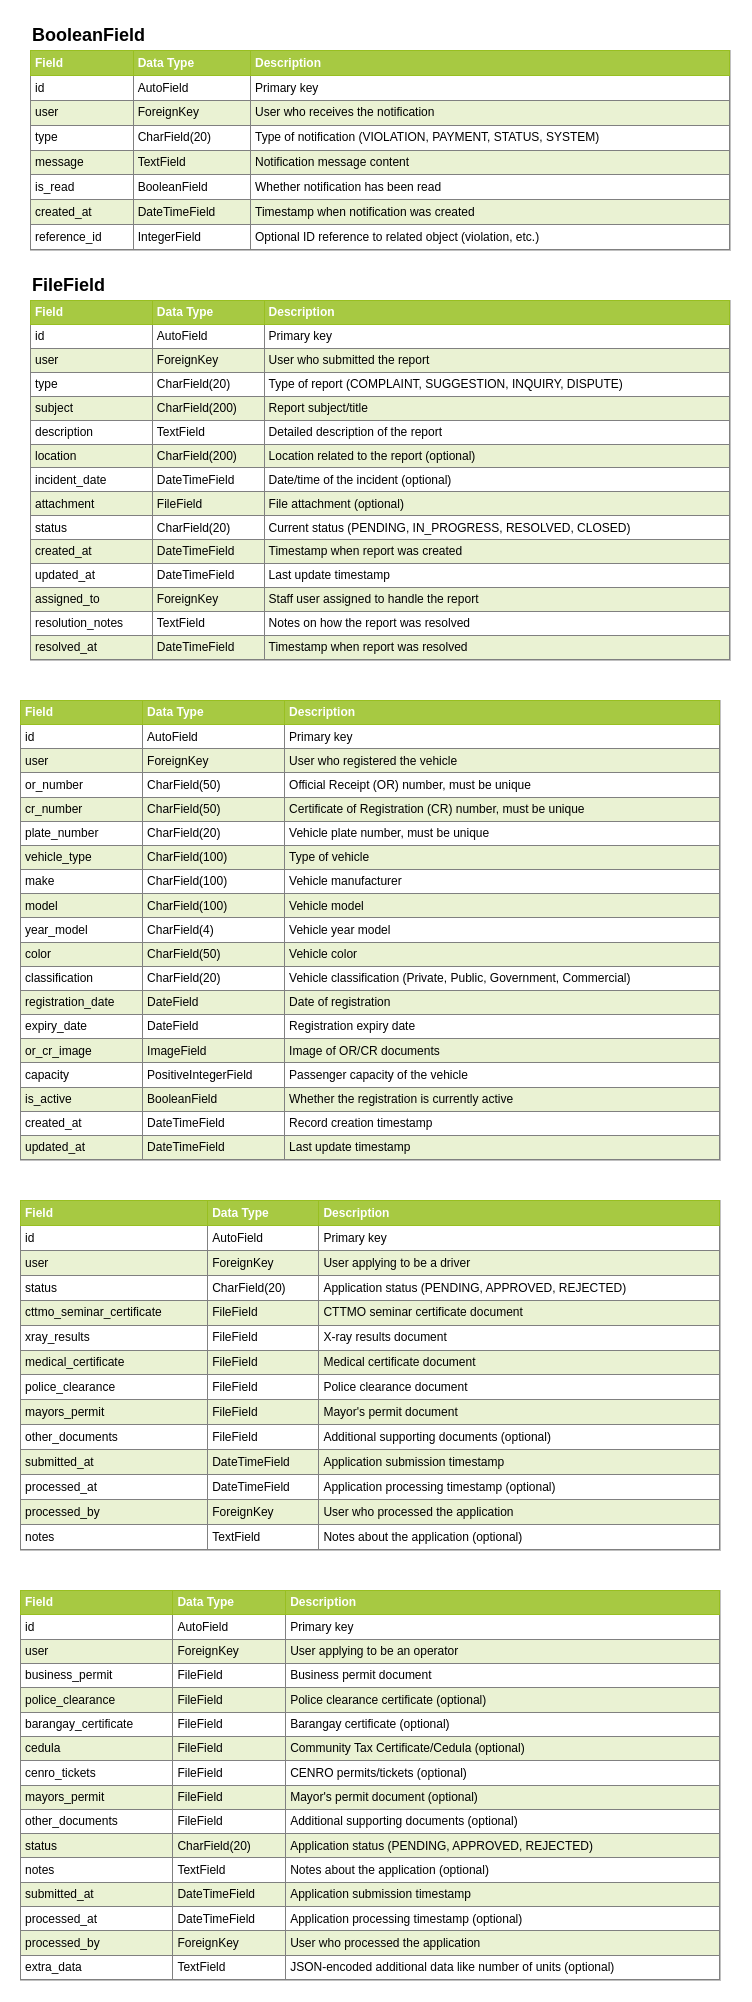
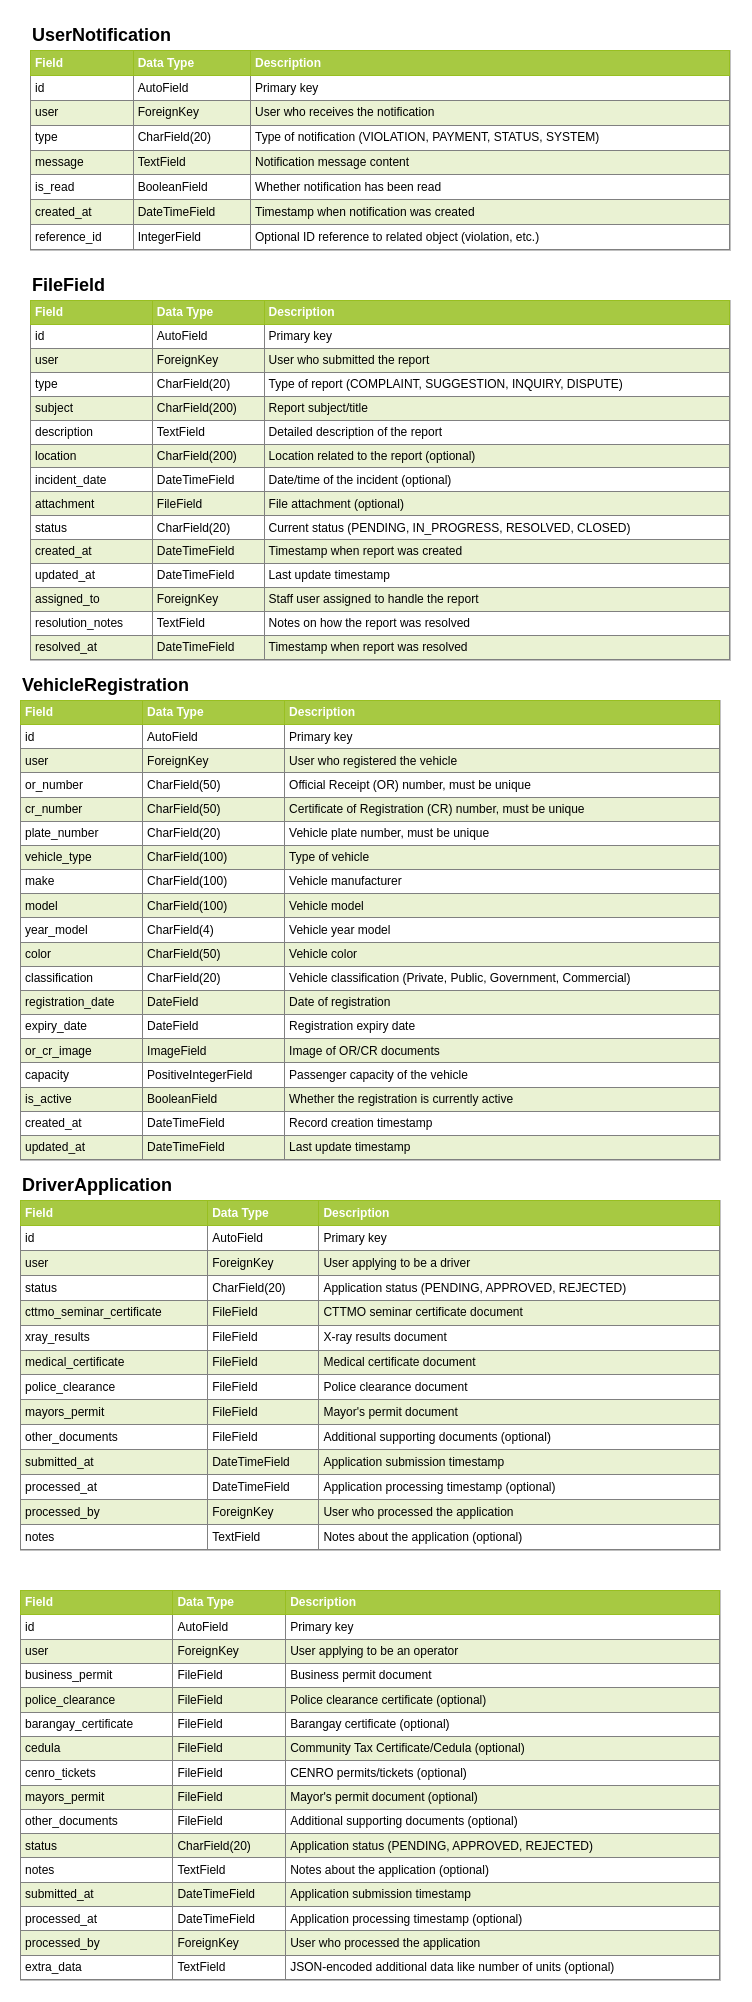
  <mxCell id="0" />
  <mxCell id="1" parent="0" />
- <mxCell id="2" value="&lt;h2&gt;BooleanField&lt;/h2&gt;" style="text;html=1;strokeColor=none;fillColor=none;align=left;verticalAlign=middle;whiteSpace=wrap;rounded=0;fontStyle=1" parent="1" vertex="1"><mxGeometry x="30" y="20" width="200" height="30" as="geometry" /></mxCell>
+ <mxCell id="2" value="&lt;h2&gt;UserNotification&lt;/h2&gt;" style="text;html=1;strokeColor=none;fillColor=none;align=left;verticalAlign=middle;whiteSpace=wrap;rounded=0;fontStyle=1" parent="1" vertex="1"><mxGeometry x="30" y="20" width="200" height="30" as="geometry" /></mxCell>
  <mxCell id="3" value="&lt;table border=&quot;1&quot; width=&quot;100%&quot; cellpadding=&quot;4&quot; style=&quot;width: 100%; height: 100%; border-collapse: collapse;&quot;&gt;&lt;tr style=&quot;background-color: #A7C942; color: #ffffff; border: 1px solid #98bf21;&quot;&gt;&lt;th align=&quot;left&quot;&gt;Field&lt;/th&gt;&lt;th align=&quot;left&quot;&gt;Data Type&lt;/th&gt;&lt;th align=&quot;left&quot;&gt;Description&lt;/th&gt;&lt;/tr&gt;&lt;tr&gt;&lt;td&gt;id&lt;/td&gt;&lt;td&gt;AutoField&lt;/td&gt;&lt;td&gt;Primary key&lt;/td&gt;&lt;/tr&gt;&lt;tr style=&quot;background-color: #EAF2D3;&quot;&gt;&lt;td&gt;user&lt;/td&gt;&lt;td&gt;ForeignKey&lt;/td&gt;&lt;td&gt;User who receives the notification&lt;/td&gt;&lt;/tr&gt;&lt;tr&gt;&lt;td&gt;type&lt;/td&gt;&lt;td&gt;CharField(20)&lt;/td&gt;&lt;td&gt;Type of notification (VIOLATION, PAYMENT, STATUS, SYSTEM)&lt;/td&gt;&lt;/tr&gt;&lt;tr style=&quot;background-color: #EAF2D3;&quot;&gt;&lt;td&gt;message&lt;/td&gt;&lt;td&gt;TextField&lt;/td&gt;&lt;td&gt;Notification message content&lt;/td&gt;&lt;/tr&gt;&lt;tr&gt;&lt;td&gt;is_read&lt;/td&gt;&lt;td&gt;BooleanField&lt;/td&gt;&lt;td&gt;Whether notification has been read&lt;/td&gt;&lt;/tr&gt;&lt;tr style=&quot;background-color: #EAF2D3;&quot;&gt;&lt;td&gt;created_at&lt;/td&gt;&lt;td&gt;DateTimeField&lt;/td&gt;&lt;td&gt;Timestamp when notification was created&lt;/td&gt;&lt;/tr&gt;&lt;tr&gt;&lt;td&gt;reference_id&lt;/td&gt;&lt;td&gt;IntegerField&lt;/td&gt;&lt;td&gt;Optional ID reference to related object (violation, etc.)&lt;/td&gt;&lt;/tr&gt;&lt;/table&gt;" style="text;html=1;strokeColor=#c0c0c0;fillColor=#ffffff;overflow=fill;rounded=0;" parent="1" vertex="1"><mxGeometry x="30" y="50" width="700" height="200" as="geometry" /></mxCell>
  <mxCell id="4" value="&lt;h2&gt;FileField&lt;/h2&gt;" style="text;html=1;strokeColor=none;fillColor=none;align=left;verticalAlign=middle;whiteSpace=wrap;rounded=0;fontStyle=1" parent="1" vertex="1"><mxGeometry x="30" y="270" width="200" height="30" as="geometry" /></mxCell>
  <mxCell id="5" value="&lt;table border=&quot;1&quot; width=&quot;100%&quot; cellpadding=&quot;4&quot; style=&quot;width: 100%; height: 100%; border-collapse: collapse;&quot;&gt;&lt;tr style=&quot;background-color: #A7C942; color: #ffffff; border: 1px solid #98bf21;&quot;&gt;&lt;th align=&quot;left&quot;&gt;Field&lt;/th&gt;&lt;th align=&quot;left&quot;&gt;Data Type&lt;/th&gt;&lt;th align=&quot;left&quot;&gt;Description&lt;/th&gt;&lt;/tr&gt;&lt;tr&gt;&lt;td&gt;id&lt;/td&gt;&lt;td&gt;AutoField&lt;/td&gt;&lt;td&gt;Primary key&lt;/td&gt;&lt;/tr&gt;&lt;tr style=&quot;background-color: #EAF2D3;&quot;&gt;&lt;td&gt;user&lt;/td&gt;&lt;td&gt;ForeignKey&lt;/td&gt;&lt;td&gt;User who submitted the report&lt;/td&gt;&lt;/tr&gt;&lt;tr&gt;&lt;td&gt;type&lt;/td&gt;&lt;td&gt;CharField(20)&lt;/td&gt;&lt;td&gt;Type of report (COMPLAINT, SUGGESTION, INQUIRY, DISPUTE)&lt;/td&gt;&lt;/tr&gt;&lt;tr style=&quot;background-color: #EAF2D3;&quot;&gt;&lt;td&gt;subject&lt;/td&gt;&lt;td&gt;CharField(200)&lt;/td&gt;&lt;td&gt;Report subject/title&lt;/td&gt;&lt;/tr&gt;&lt;tr&gt;&lt;td&gt;description&lt;/td&gt;&lt;td&gt;TextField&lt;/td&gt;&lt;td&gt;Detailed description of the report&lt;/td&gt;&lt;/tr&gt;&lt;tr style=&quot;background-color: #EAF2D3;&quot;&gt;&lt;td&gt;location&lt;/td&gt;&lt;td&gt;CharField(200)&lt;/td&gt;&lt;td&gt;Location related to the report (optional)&lt;/td&gt;&lt;/tr&gt;&lt;tr&gt;&lt;td&gt;incident_date&lt;/td&gt;&lt;td&gt;DateTimeField&lt;/td&gt;&lt;td&gt;Date/time of the incident (optional)&lt;/td&gt;&lt;/tr&gt;&lt;tr style=&quot;background-color: #EAF2D3;&quot;&gt;&lt;td&gt;attachment&lt;/td&gt;&lt;td&gt;FileField&lt;/td&gt;&lt;td&gt;File attachment (optional)&lt;/td&gt;&lt;/tr&gt;&lt;tr&gt;&lt;td&gt;status&lt;/td&gt;&lt;td&gt;CharField(20)&lt;/td&gt;&lt;td&gt;Current status (PENDING, IN_PROGRESS, RESOLVED, CLOSED)&lt;/td&gt;&lt;/tr&gt;&lt;tr style=&quot;background-color: #EAF2D3;&quot;&gt;&lt;td&gt;created_at&lt;/td&gt;&lt;td&gt;DateTimeField&lt;/td&gt;&lt;td&gt;Timestamp when report was created&lt;/td&gt;&lt;/tr&gt;&lt;tr&gt;&lt;td&gt;updated_at&lt;/td&gt;&lt;td&gt;DateTimeField&lt;/td&gt;&lt;td&gt;Last update timestamp&lt;/td&gt;&lt;/tr&gt;&lt;tr style=&quot;background-color: #EAF2D3;&quot;&gt;&lt;td&gt;assigned_to&lt;/td&gt;&lt;td&gt;ForeignKey&lt;/td&gt;&lt;td&gt;Staff user assigned to handle the report&lt;/td&gt;&lt;/tr&gt;&lt;tr&gt;&lt;td&gt;resolution_notes&lt;/td&gt;&lt;td&gt;TextField&lt;/td&gt;&lt;td&gt;Notes on how the report was resolved&lt;/td&gt;&lt;/tr&gt;&lt;tr style=&quot;background-color: #EAF2D3;&quot;&gt;&lt;td&gt;resolved_at&lt;/td&gt;&lt;td&gt;DateTimeField&lt;/td&gt;&lt;td&gt;Timestamp when report was resolved&lt;/td&gt;&lt;/tr&gt;&lt;/table&gt;" style="text;html=1;strokeColor=#c0c0c0;fillColor=#ffffff;overflow=fill;rounded=0;" parent="1" vertex="1"><mxGeometry x="30" y="300" width="700" height="360" as="geometry" /></mxCell>
+ <mxCell id="6" value="&lt;h2&gt;VehicleRegistration&lt;/h2&gt;" style="text;html=1;strokeColor=none;fillColor=none;align=left;verticalAlign=middle;whiteSpace=wrap;rounded=0;fontStyle=1" parent="1" vertex="1"><mxGeometry x="20" y="670" width="200" height="30" as="geometry" /></mxCell>
  <mxCell id="7" value="&lt;table border=&quot;1&quot; width=&quot;100%&quot; cellpadding=&quot;4&quot; style=&quot;width: 100%; height: 100%; border-collapse: collapse;&quot;&gt;&lt;tr style=&quot;background-color: #A7C942; color: #ffffff; border: 1px solid #98bf21;&quot;&gt;&lt;th align=&quot;left&quot;&gt;Field&lt;/th&gt;&lt;th align=&quot;left&quot;&gt;Data Type&lt;/th&gt;&lt;th align=&quot;left&quot;&gt;Description&lt;/th&gt;&lt;/tr&gt;&lt;tr&gt;&lt;td&gt;id&lt;/td&gt;&lt;td&gt;AutoField&lt;/td&gt;&lt;td&gt;Primary key&lt;/td&gt;&lt;/tr&gt;&lt;tr style=&quot;background-color: #EAF2D3;&quot;&gt;&lt;td&gt;user&lt;/td&gt;&lt;td&gt;ForeignKey&lt;/td&gt;&lt;td&gt;User who registered the vehicle&lt;/td&gt;&lt;/tr&gt;&lt;tr&gt;&lt;td&gt;or_number&lt;/td&gt;&lt;td&gt;CharField(50)&lt;/td&gt;&lt;td&gt;Official Receipt (OR) number, must be unique&lt;/td&gt;&lt;/tr&gt;&lt;tr style=&quot;background-color: #EAF2D3;&quot;&gt;&lt;td&gt;cr_number&lt;/td&gt;&lt;td&gt;CharField(50)&lt;/td&gt;&lt;td&gt;Certificate of Registration (CR) number, must be unique&lt;/td&gt;&lt;/tr&gt;&lt;tr&gt;&lt;td&gt;plate_number&lt;/td&gt;&lt;td&gt;CharField(20)&lt;/td&gt;&lt;td&gt;Vehicle plate number, must be unique&lt;/td&gt;&lt;/tr&gt;&lt;tr style=&quot;background-color: #EAF2D3;&quot;&gt;&lt;td&gt;vehicle_type&lt;/td&gt;&lt;td&gt;CharField(100)&lt;/td&gt;&lt;td&gt;Type of vehicle&lt;/td&gt;&lt;/tr&gt;&lt;tr&gt;&lt;td&gt;make&lt;/td&gt;&lt;td&gt;CharField(100)&lt;/td&gt;&lt;td&gt;Vehicle manufacturer&lt;/td&gt;&lt;/tr&gt;&lt;tr style=&quot;background-color: #EAF2D3;&quot;&gt;&lt;td&gt;model&lt;/td&gt;&lt;td&gt;CharField(100)&lt;/td&gt;&lt;td&gt;Vehicle model&lt;/td&gt;&lt;/tr&gt;&lt;tr&gt;&lt;td&gt;year_model&lt;/td&gt;&lt;td&gt;CharField(4)&lt;/td&gt;&lt;td&gt;Vehicle year model&lt;/td&gt;&lt;/tr&gt;&lt;tr style=&quot;background-color: #EAF2D3;&quot;&gt;&lt;td&gt;color&lt;/td&gt;&lt;td&gt;CharField(50)&lt;/td&gt;&lt;td&gt;Vehicle color&lt;/td&gt;&lt;/tr&gt;&lt;tr&gt;&lt;td&gt;classification&lt;/td&gt;&lt;td&gt;CharField(20)&lt;/td&gt;&lt;td&gt;Vehicle classification (Private, Public, Government, Commercial)&lt;/td&gt;&lt;/tr&gt;&lt;tr style=&quot;background-color: #EAF2D3;&quot;&gt;&lt;td&gt;registration_date&lt;/td&gt;&lt;td&gt;DateField&lt;/td&gt;&lt;td&gt;Date of registration&lt;/td&gt;&lt;/tr&gt;&lt;tr&gt;&lt;td&gt;expiry_date&lt;/td&gt;&lt;td&gt;DateField&lt;/td&gt;&lt;td&gt;Registration expiry date&lt;/td&gt;&lt;/tr&gt;&lt;tr style=&quot;background-color: #EAF2D3;&quot;&gt;&lt;td&gt;or_cr_image&lt;/td&gt;&lt;td&gt;ImageField&lt;/td&gt;&lt;td&gt;Image of OR/CR documents&lt;/td&gt;&lt;/tr&gt;&lt;tr&gt;&lt;td&gt;capacity&lt;/td&gt;&lt;td&gt;PositiveIntegerField&lt;/td&gt;&lt;td&gt;Passenger capacity of the vehicle&lt;/td&gt;&lt;/tr&gt;&lt;tr style=&quot;background-color: #EAF2D3;&quot;&gt;&lt;td&gt;is_active&lt;/td&gt;&lt;td&gt;BooleanField&lt;/td&gt;&lt;td&gt;Whether the registration is currently active&lt;/td&gt;&lt;/tr&gt;&lt;tr&gt;&lt;td&gt;created_at&lt;/td&gt;&lt;td&gt;DateTimeField&lt;/td&gt;&lt;td&gt;Record creation timestamp&lt;/td&gt;&lt;/tr&gt;&lt;tr style=&quot;background-color: #EAF2D3;&quot;&gt;&lt;td&gt;updated_at&lt;/td&gt;&lt;td&gt;DateTimeField&lt;/td&gt;&lt;td&gt;Last update timestamp&lt;/td&gt;&lt;/tr&gt;&lt;/table&gt;" style="text;html=1;strokeColor=#c0c0c0;fillColor=#ffffff;overflow=fill;rounded=0;" parent="1" vertex="1"><mxGeometry x="20" y="700" width="700" height="460" as="geometry" /></mxCell>
+ <mxCell id="8" value="&lt;h2&gt;DriverApplication&lt;/h2&gt;" style="text;html=1;strokeColor=none;fillColor=none;align=left;verticalAlign=middle;whiteSpace=wrap;rounded=0;fontStyle=1" parent="1" vertex="1"><mxGeometry x="20" y="1170" width="200" height="30" as="geometry" /></mxCell>
  <mxCell id="9" value="&lt;table border=&quot;1&quot; width=&quot;100%&quot; cellpadding=&quot;4&quot; style=&quot;width: 100%; height: 100%; border-collapse: collapse;&quot;&gt;&lt;tr style=&quot;background-color: #A7C942; color: #ffffff; border: 1px solid #98bf21;&quot;&gt;&lt;th align=&quot;left&quot;&gt;Field&lt;/th&gt;&lt;th align=&quot;left&quot;&gt;Data Type&lt;/th&gt;&lt;th align=&quot;left&quot;&gt;Description&lt;/th&gt;&lt;/tr&gt;&lt;tr&gt;&lt;td&gt;id&lt;/td&gt;&lt;td&gt;AutoField&lt;/td&gt;&lt;td&gt;Primary key&lt;/td&gt;&lt;/tr&gt;&lt;tr style=&quot;background-color: #EAF2D3;&quot;&gt;&lt;td&gt;user&lt;/td&gt;&lt;td&gt;ForeignKey&lt;/td&gt;&lt;td&gt;User applying to be a driver&lt;/td&gt;&lt;/tr&gt;&lt;tr&gt;&lt;td&gt;status&lt;/td&gt;&lt;td&gt;CharField(20)&lt;/td&gt;&lt;td&gt;Application status (PENDING, APPROVED, REJECTED)&lt;/td&gt;&lt;/tr&gt;&lt;tr style=&quot;background-color: #EAF2D3;&quot;&gt;&lt;td&gt;cttmo_seminar_certificate&lt;/td&gt;&lt;td&gt;FileField&lt;/td&gt;&lt;td&gt;CTTMO seminar certificate document&lt;/td&gt;&lt;/tr&gt;&lt;tr&gt;&lt;td&gt;xray_results&lt;/td&gt;&lt;td&gt;FileField&lt;/td&gt;&lt;td&gt;X-ray results document&lt;/td&gt;&lt;/tr&gt;&lt;tr style=&quot;background-color: #EAF2D3;&quot;&gt;&lt;td&gt;medical_certificate&lt;/td&gt;&lt;td&gt;FileField&lt;/td&gt;&lt;td&gt;Medical certificate document&lt;/td&gt;&lt;/tr&gt;&lt;tr&gt;&lt;td&gt;police_clearance&lt;/td&gt;&lt;td&gt;FileField&lt;/td&gt;&lt;td&gt;Police clearance document&lt;/td&gt;&lt;/tr&gt;&lt;tr style=&quot;background-color: #EAF2D3;&quot;&gt;&lt;td&gt;mayors_permit&lt;/td&gt;&lt;td&gt;FileField&lt;/td&gt;&lt;td&gt;Mayor's permit document&lt;/td&gt;&lt;/tr&gt;&lt;tr&gt;&lt;td&gt;other_documents&lt;/td&gt;&lt;td&gt;FileField&lt;/td&gt;&lt;td&gt;Additional supporting documents (optional)&lt;/td&gt;&lt;/tr&gt;&lt;tr style=&quot;background-color: #EAF2D3;&quot;&gt;&lt;td&gt;submitted_at&lt;/td&gt;&lt;td&gt;DateTimeField&lt;/td&gt;&lt;td&gt;Application submission timestamp&lt;/td&gt;&lt;/tr&gt;&lt;tr&gt;&lt;td&gt;processed_at&lt;/td&gt;&lt;td&gt;DateTimeField&lt;/td&gt;&lt;td&gt;Application processing timestamp (optional)&lt;/td&gt;&lt;/tr&gt;&lt;tr style=&quot;background-color: #EAF2D3;&quot;&gt;&lt;td&gt;processed_by&lt;/td&gt;&lt;td&gt;ForeignKey&lt;/td&gt;&lt;td&gt;User who processed the application&lt;/td&gt;&lt;/tr&gt;&lt;tr&gt;&lt;td&gt;notes&lt;/td&gt;&lt;td&gt;TextField&lt;/td&gt;&lt;td&gt;Notes about the application (optional)&lt;/td&gt;&lt;/tr&gt;&lt;/table&gt;" style="text;html=1;strokeColor=#c0c0c0;fillColor=#ffffff;overflow=fill;rounded=0;" parent="1" vertex="1"><mxGeometry x="20" y="1200" width="700" height="350" as="geometry" /></mxCell>
  <mxCell id="10" value="&lt;table border=&quot;1&quot; width=&quot;100%&quot; cellpadding=&quot;4&quot; style=&quot;width: 100%; height: 100%; border-collapse: collapse;&quot;&gt;&lt;tr style=&quot;background-color: #A7C942; color: #ffffff; border: 1px solid #98bf21;&quot;&gt;&lt;th align=&quot;left&quot;&gt;Field&lt;/th&gt;&lt;th align=&quot;left&quot;&gt;Data Type&lt;/th&gt;&lt;th align=&quot;left&quot;&gt;Description&lt;/th&gt;&lt;/tr&gt;&lt;tr&gt;&lt;td&gt;id&lt;/td&gt;&lt;td&gt;AutoField&lt;/td&gt;&lt;td&gt;Primary key&lt;/td&gt;&lt;/tr&gt;&lt;tr style=&quot;background-color: #EAF2D3;&quot;&gt;&lt;td&gt;user&lt;/td&gt;&lt;td&gt;ForeignKey&lt;/td&gt;&lt;td&gt;User applying to be an operator&lt;/td&gt;&lt;/tr&gt;&lt;tr&gt;&lt;td&gt;business_permit&lt;/td&gt;&lt;td&gt;FileField&lt;/td&gt;&lt;td&gt;Business permit document&lt;/td&gt;&lt;/tr&gt;&lt;tr style=&quot;background-color: #EAF2D3;&quot;&gt;&lt;td&gt;police_clearance&lt;/td&gt;&lt;td&gt;FileField&lt;/td&gt;&lt;td&gt;Police clearance certificate (optional)&lt;/td&gt;&lt;/tr&gt;&lt;tr&gt;&lt;td&gt;barangay_certificate&lt;/td&gt;&lt;td&gt;FileField&lt;/td&gt;&lt;td&gt;Barangay certificate (optional)&lt;/td&gt;&lt;/tr&gt;&lt;tr style=&quot;background-color: #EAF2D3;&quot;&gt;&lt;td&gt;cedula&lt;/td&gt;&lt;td&gt;FileField&lt;/td&gt;&lt;td&gt;Community Tax Certificate/Cedula (optional)&lt;/td&gt;&lt;/tr&gt;&lt;tr&gt;&lt;td&gt;cenro_tickets&lt;/td&gt;&lt;td&gt;FileField&lt;/td&gt;&lt;td&gt;CENRO permits/tickets (optional)&lt;/td&gt;&lt;/tr&gt;&lt;tr style=&quot;background-color: #EAF2D3;&quot;&gt;&lt;td&gt;mayors_permit&lt;/td&gt;&lt;td&gt;FileField&lt;/td&gt;&lt;td&gt;Mayor's permit document (optional)&lt;/td&gt;&lt;/tr&gt;&lt;tr&gt;&lt;td&gt;other_documents&lt;/td&gt;&lt;td&gt;FileField&lt;/td&gt;&lt;td&gt;Additional supporting documents (optional)&lt;/td&gt;&lt;/tr&gt;&lt;tr style=&quot;background-color: #EAF2D3;&quot;&gt;&lt;td&gt;status&lt;/td&gt;&lt;td&gt;CharField(20)&lt;/td&gt;&lt;td&gt;Application status (PENDING, APPROVED, REJECTED)&lt;/td&gt;&lt;/tr&gt;&lt;tr&gt;&lt;td&gt;notes&lt;/td&gt;&lt;td&gt;TextField&lt;/td&gt;&lt;td&gt;Notes about the application (optional)&lt;/td&gt;&lt;/tr&gt;&lt;tr style=&quot;background-color: #EAF2D3;&quot;&gt;&lt;td&gt;submitted_at&lt;/td&gt;&lt;td&gt;DateTimeField&lt;/td&gt;&lt;td&gt;Application submission timestamp&lt;/td&gt;&lt;/tr&gt;&lt;tr&gt;&lt;td&gt;processed_at&lt;/td&gt;&lt;td&gt;DateTimeField&lt;/td&gt;&lt;td&gt;Application processing timestamp (optional)&lt;/td&gt;&lt;/tr&gt;&lt;tr style=&quot;background-color: #EAF2D3;&quot;&gt;&lt;td&gt;processed_by&lt;/td&gt;&lt;td&gt;ForeignKey&lt;/td&gt;&lt;td&gt;User who processed the application&lt;/td&gt;&lt;/tr&gt;&lt;tr&gt;&lt;td&gt;extra_data&lt;/td&gt;&lt;td&gt;TextField&lt;/td&gt;&lt;td&gt;JSON-encoded additional data like number of units (optional)&lt;/td&gt;&lt;/tr&gt;&lt;/table&gt;" style="text;html=1;strokeColor=#c0c0c0;fillColor=#ffffff;overflow=fill;rounded=0;" vertex="1" parent="1"><mxGeometry x="20" y="1590" width="700" height="390" as="geometry" /></mxCell>
